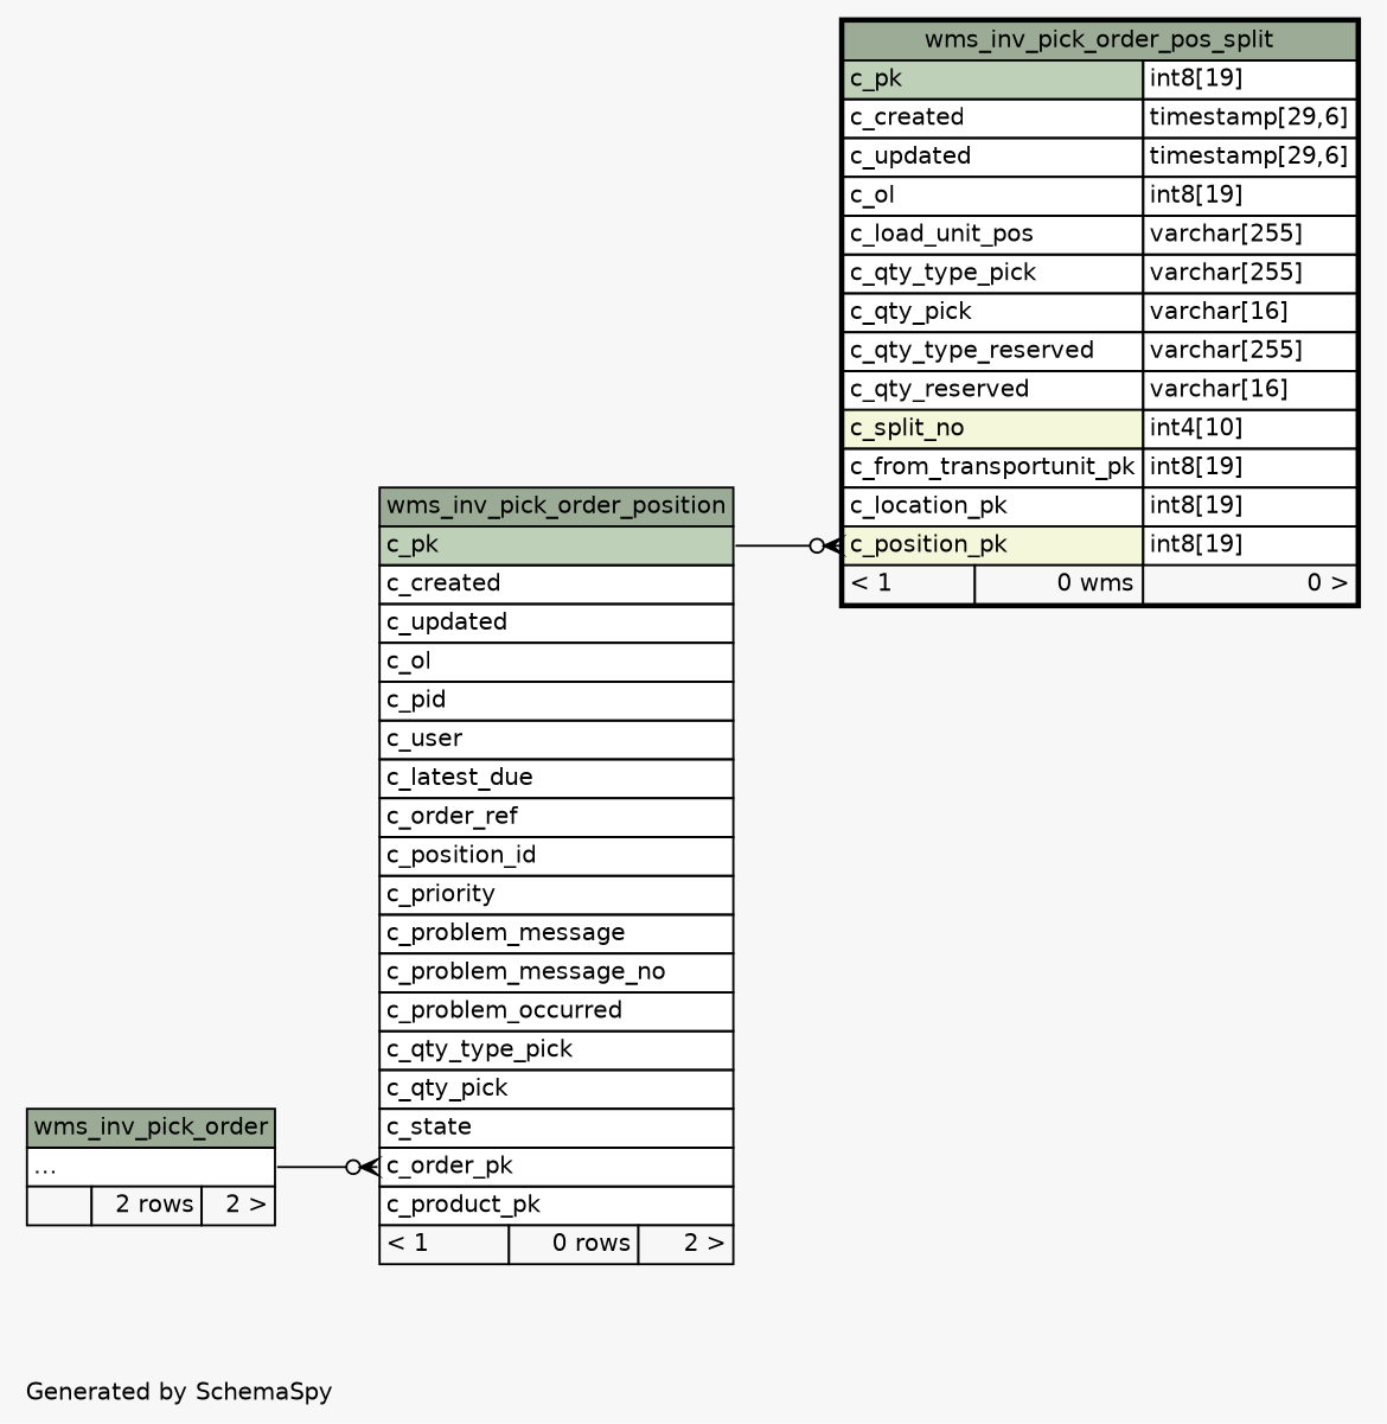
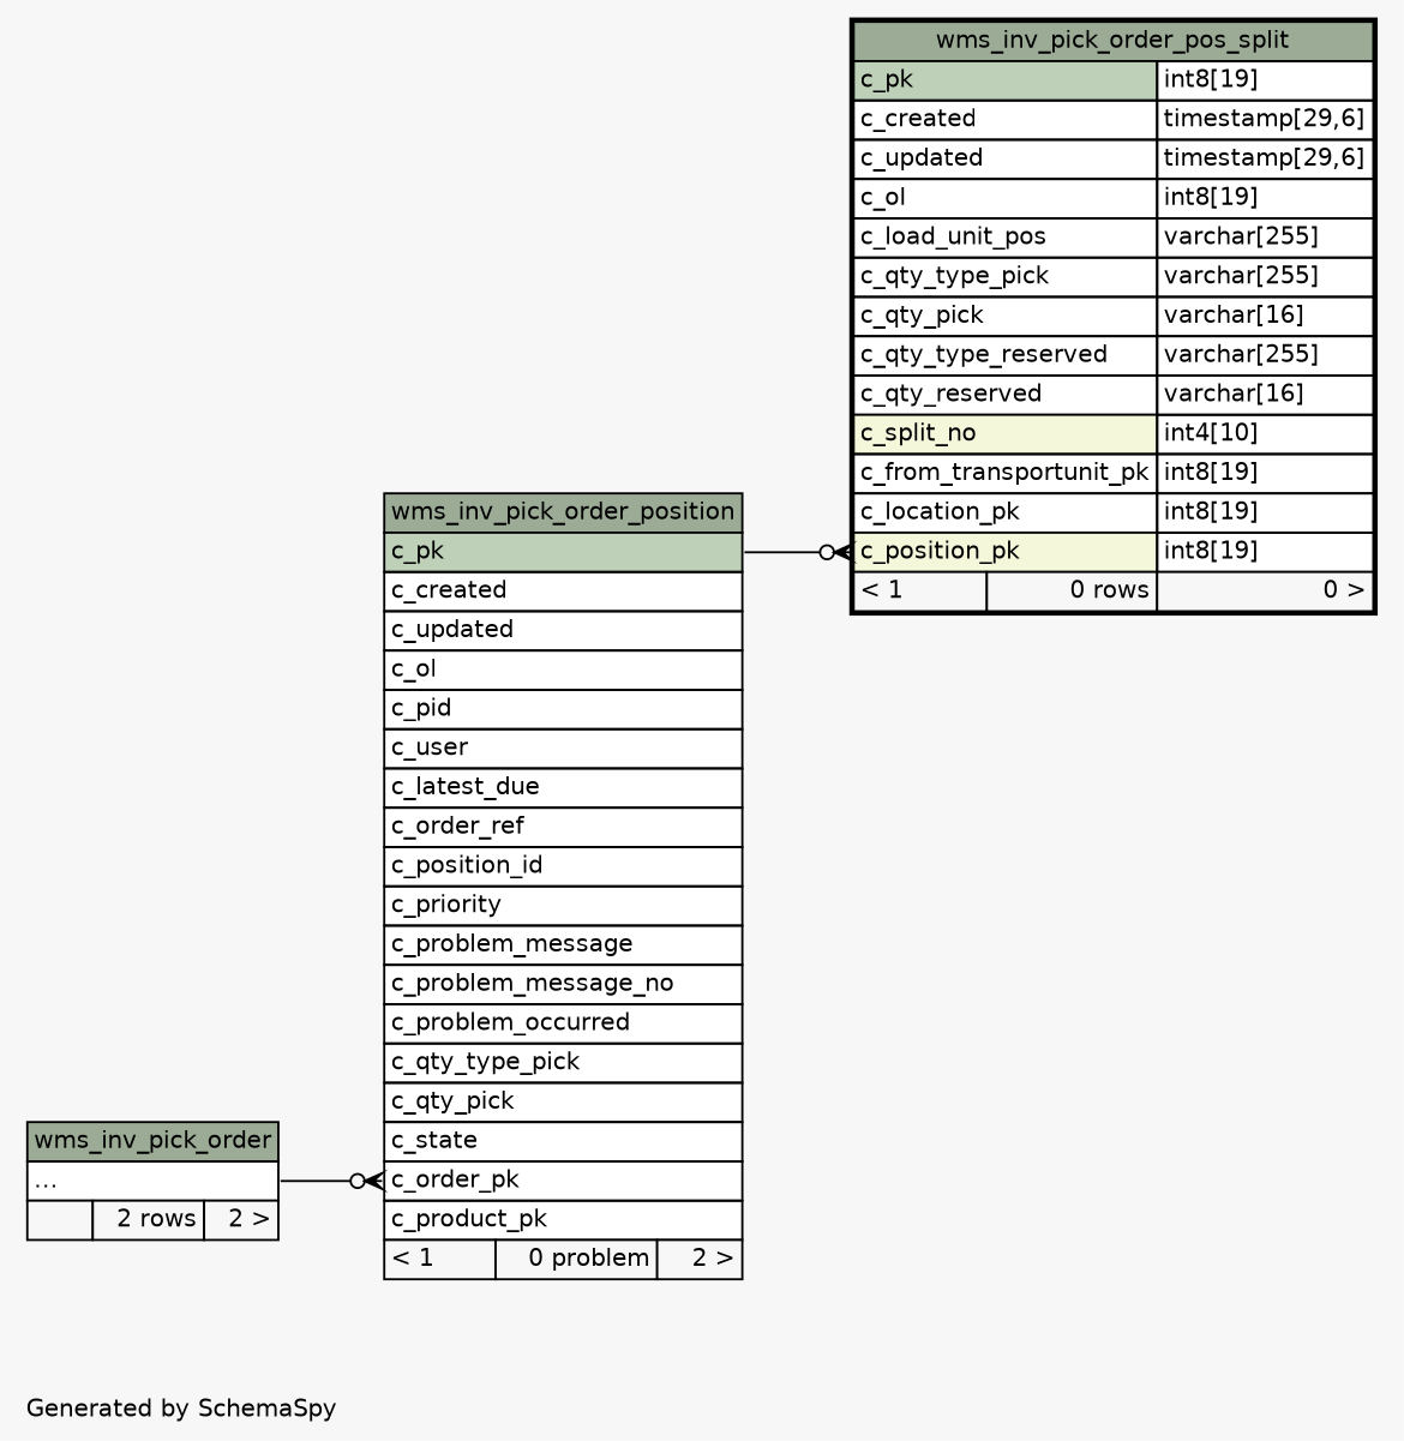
  digraph {
    bgcolor="#f7f7f7"
    fontname=Helvetica
    fontsize=11
    label="\nGenerated by SchemaSpy"
    labeljust=l
    nodesep=0.18
    rankdir=RL
    ranksep=0.46
    node [fontname=Helvetica fontsize=11 shape=plaintext]
    edge [arrowhead=none arrowsize=0.8 arrowtail=crowodot dir=back]
-   n1 [label=<     <TABLE BORDER="2" CELLBORDER="1" CELLSPACING="0" BGCOLOR="#ffffff">       <TR><TD COLSPAN="3" BGCOLOR="#9bab96" ALIGN="CENTER">wms_inv_pick_order_pos_split</TD></TR>       <TR><TD PORT="c_pk" COLSPAN="2" BGCOLOR="#bed1b8" ALIGN="LEFT">c_pk</TD><TD PORT="c_pk.type" ALIGN="LEFT">int8[19]</TD></TR>       <TR><TD PORT="c_created" COLSPAN="2" ALIGN="LEFT">c_created</TD><TD PORT="c_created.type" ALIGN="LEFT">timestamp[29,6]</TD></TR>       <TR><TD PORT="c_updated" COLSPAN="2" ALIGN="LEFT">c_updated</TD><TD PORT="c_updated.type" ALIGN="LEFT">timestamp[29,6]</TD></TR>       <TR><TD PORT="c_ol" COLSPAN="2" ALIGN="LEFT">c_ol</TD><TD PORT="c_ol.type" ALIGN="LEFT">int8[19]</TD></TR>       <TR><TD PORT="c_load_unit_pos" COLSPAN="2" ALIGN="LEFT">c_load_unit_pos</TD><TD PORT="c_load_unit_pos.type" ALIGN="LEFT">varchar[255]</TD></TR>       <TR><TD PORT="c_qty_type_pick" COLSPAN="2" ALIGN="LEFT">c_qty_type_pick</TD><TD PORT="c_qty_type_pick.type" ALIGN="LEFT">varchar[255]</TD></TR>       <TR><TD PORT="c_qty_pick" COLSPAN="2" ALIGN="LEFT">c_qty_pick</TD><TD PORT="c_qty_pick.type" ALIGN="LEFT">varchar[16]</TD></TR>       <TR><TD PORT="c_qty_type_reserved" COLSPAN="2" ALIGN="LEFT">c_qty_type_reserved</TD><TD PORT="c_qty_type_reserved.type" ALIGN="LEFT">varchar[255]</TD></TR>       <TR><TD PORT="c_qty_reserved" COLSPAN="2" ALIGN="LEFT">c_qty_reserved</TD><TD PORT="c_qty_reserved.type" ALIGN="LEFT">varchar[16]</TD></TR>       <TR><TD PORT="c_split_no" COLSPAN="2" BGCOLOR="#f4f7da" ALIGN="LEFT">c_split_no</TD><TD PORT="c_split_no.type" ALIGN="LEFT">int4[10]</TD></TR>       <TR><TD PORT="c_from_transportunit_pk" COLSPAN="2" ALIGN="LEFT">c_from_transportunit_pk</TD><TD PORT="c_from_transportunit_pk.type" ALIGN="LEFT">int8[19]</TD></TR>       <TR><TD PORT="c_location_pk" COLSPAN="2" ALIGN="LEFT">c_location_pk</TD><TD PORT="c_location_pk.type" ALIGN="LEFT">int8[19]</TD></TR>       <TR><TD PORT="c_position_pk" COLSPAN="2" BGCOLOR="#f4f7da" ALIGN="LEFT">c_position_pk</TD><TD PORT="c_position_pk.type" ALIGN="LEFT">int8[19]</TD></TR>       <TR><TD ALIGN="LEFT" BGCOLOR="#f7f7f7">&lt; 1</TD><TD ALIGN="RIGHT" BGCOLOR="#f7f7f7">0 wms</TD><TD ALIGN="RIGHT" BGCOLOR="#f7f7f7">0 &gt;</TD></TR>     </TABLE>>]
-   n2 [label=<     <TABLE BORDER="0" CELLBORDER="1" CELLSPACING="0" BGCOLOR="#ffffff">       <TR><TD COLSPAN="3" BGCOLOR="#9bab96" ALIGN="CENTER">wms_inv_pick_order_position</TD></TR>       <TR><TD PORT="c_pk" COLSPAN="3" BGCOLOR="#bed1b8" ALIGN="LEFT">c_pk</TD></TR>       <TR><TD PORT="c_created" COLSPAN="3" ALIGN="LEFT">c_created</TD></TR>       <TR><TD PORT="c_updated" COLSPAN="3" ALIGN="LEFT">c_updated</TD></TR>       <TR><TD PORT="c_ol" COLSPAN="3" ALIGN="LEFT">c_ol</TD></TR>       <TR><TD PORT="c_pid" COLSPAN="3" ALIGN="LEFT">c_pid</TD></TR>       <TR><TD PORT="c_user" COLSPAN="3" ALIGN="LEFT">c_user</TD></TR>       <TR><TD PORT="c_latest_due" COLSPAN="3" ALIGN="LEFT">c_latest_due</TD></TR>       <TR><TD PORT="c_order_ref" COLSPAN="3" ALIGN="LEFT">c_order_ref</TD></TR>       <TR><TD PORT="c_position_id" COLSPAN="3" ALIGN="LEFT">c_position_id</TD></TR>       <TR><TD PORT="c_priority" COLSPAN="3" ALIGN="LEFT">c_priority</TD></TR>       <TR><TD PORT="c_problem_message" COLSPAN="3" ALIGN="LEFT">c_problem_message</TD></TR>       <TR><TD PORT="c_problem_message_no" COLSPAN="3" ALIGN="LEFT">c_problem_message_no</TD></TR>       <TR><TD PORT="c_problem_occurred" COLSPAN="3" ALIGN="LEFT">c_problem_occurred</TD></TR>       <TR><TD PORT="c_qty_type_pick" COLSPAN="3" ALIGN="LEFT">c_qty_type_pick</TD></TR>       <TR><TD PORT="c_qty_pick" COLSPAN="3" ALIGN="LEFT">c_qty_pick</TD></TR>       <TR><TD PORT="c_state" COLSPAN="3" ALIGN="LEFT">c_state</TD></TR>       <TR><TD PORT="c_order_pk" COLSPAN="3" ALIGN="LEFT">c_order_pk</TD></TR>       <TR><TD PORT="c_product_pk" COLSPAN="3" ALIGN="LEFT">c_product_pk</TD></TR>       <TR><TD ALIGN="LEFT" BGCOLOR="#f7f7f7">&lt; 1</TD><TD ALIGN="RIGHT" BGCOLOR="#f7f7f7">0 rows</TD><TD ALIGN="RIGHT" BGCOLOR="#f7f7f7">2 &gt;</TD></TR>     </TABLE>>]
+   n1 [label=<     <TABLE BORDER="2" CELLBORDER="1" CELLSPACING="0" BGCOLOR="#ffffff">       <TR><TD COLSPAN="3" BGCOLOR="#9bab96" ALIGN="CENTER">wms_inv_pick_order_pos_split</TD></TR>       <TR><TD PORT="c_pk" COLSPAN="2" BGCOLOR="#bed1b8" ALIGN="LEFT">c_pk</TD><TD PORT="c_pk.type" ALIGN="LEFT">int8[19]</TD></TR>       <TR><TD PORT="c_created" COLSPAN="2" ALIGN="LEFT">c_created</TD><TD PORT="c_created.type" ALIGN="LEFT">timestamp[29,6]</TD></TR>       <TR><TD PORT="c_updated" COLSPAN="2" ALIGN="LEFT">c_updated</TD><TD PORT="c_updated.type" ALIGN="LEFT">timestamp[29,6]</TD></TR>       <TR><TD PORT="c_ol" COLSPAN="2" ALIGN="LEFT">c_ol</TD><TD PORT="c_ol.type" ALIGN="LEFT">int8[19]</TD></TR>       <TR><TD PORT="c_load_unit_pos" COLSPAN="2" ALIGN="LEFT">c_load_unit_pos</TD><TD PORT="c_load_unit_pos.type" ALIGN="LEFT">varchar[255]</TD></TR>       <TR><TD PORT="c_qty_type_pick" COLSPAN="2" ALIGN="LEFT">c_qty_type_pick</TD><TD PORT="c_qty_type_pick.type" ALIGN="LEFT">varchar[255]</TD></TR>       <TR><TD PORT="c_qty_pick" COLSPAN="2" ALIGN="LEFT">c_qty_pick</TD><TD PORT="c_qty_pick.type" ALIGN="LEFT">varchar[16]</TD></TR>       <TR><TD PORT="c_qty_type_reserved" COLSPAN="2" ALIGN="LEFT">c_qty_type_reserved</TD><TD PORT="c_qty_type_reserved.type" ALIGN="LEFT">varchar[255]</TD></TR>       <TR><TD PORT="c_qty_reserved" COLSPAN="2" ALIGN="LEFT">c_qty_reserved</TD><TD PORT="c_qty_reserved.type" ALIGN="LEFT">varchar[16]</TD></TR>       <TR><TD PORT="c_split_no" COLSPAN="2" BGCOLOR="#f4f7da" ALIGN="LEFT">c_split_no</TD><TD PORT="c_split_no.type" ALIGN="LEFT">int4[10]</TD></TR>       <TR><TD PORT="c_from_transportunit_pk" COLSPAN="2" ALIGN="LEFT">c_from_transportunit_pk</TD><TD PORT="c_from_transportunit_pk.type" ALIGN="LEFT">int8[19]</TD></TR>       <TR><TD PORT="c_location_pk" COLSPAN="2" ALIGN="LEFT">c_location_pk</TD><TD PORT="c_location_pk.type" ALIGN="LEFT">int8[19]</TD></TR>       <TR><TD PORT="c_position_pk" COLSPAN="2" BGCOLOR="#f4f7da" ALIGN="LEFT">c_position_pk</TD><TD PORT="c_position_pk.type" ALIGN="LEFT">int8[19]</TD></TR>       <TR><TD ALIGN="LEFT" BGCOLOR="#f7f7f7">&lt; 1</TD><TD ALIGN="RIGHT" BGCOLOR="#f7f7f7">0 rows</TD><TD ALIGN="RIGHT" BGCOLOR="#f7f7f7">0 &gt;</TD></TR>     </TABLE>>]
+   n2 [label=<     <TABLE BORDER="0" CELLBORDER="1" CELLSPACING="0" BGCOLOR="#ffffff">       <TR><TD COLSPAN="3" BGCOLOR="#9bab96" ALIGN="CENTER">wms_inv_pick_order_position</TD></TR>       <TR><TD PORT="c_pk" COLSPAN="3" BGCOLOR="#bed1b8" ALIGN="LEFT">c_pk</TD></TR>       <TR><TD PORT="c_created" COLSPAN="3" ALIGN="LEFT">c_created</TD></TR>       <TR><TD PORT="c_updated" COLSPAN="3" ALIGN="LEFT">c_updated</TD></TR>       <TR><TD PORT="c_ol" COLSPAN="3" ALIGN="LEFT">c_ol</TD></TR>       <TR><TD PORT="c_pid" COLSPAN="3" ALIGN="LEFT">c_pid</TD></TR>       <TR><TD PORT="c_user" COLSPAN="3" ALIGN="LEFT">c_user</TD></TR>       <TR><TD PORT="c_latest_due" COLSPAN="3" ALIGN="LEFT">c_latest_due</TD></TR>       <TR><TD PORT="c_order_ref" COLSPAN="3" ALIGN="LEFT">c_order_ref</TD></TR>       <TR><TD PORT="c_position_id" COLSPAN="3" ALIGN="LEFT">c_position_id</TD></TR>       <TR><TD PORT="c_priority" COLSPAN="3" ALIGN="LEFT">c_priority</TD></TR>       <TR><TD PORT="c_problem_message" COLSPAN="3" ALIGN="LEFT">c_problem_message</TD></TR>       <TR><TD PORT="c_problem_message_no" COLSPAN="3" ALIGN="LEFT">c_problem_message_no</TD></TR>       <TR><TD PORT="c_problem_occurred" COLSPAN="3" ALIGN="LEFT">c_problem_occurred</TD></TR>       <TR><TD PORT="c_qty_type_pick" COLSPAN="3" ALIGN="LEFT">c_qty_type_pick</TD></TR>       <TR><TD PORT="c_qty_pick" COLSPAN="3" ALIGN="LEFT">c_qty_pick</TD></TR>       <TR><TD PORT="c_state" COLSPAN="3" ALIGN="LEFT">c_state</TD></TR>       <TR><TD PORT="c_order_pk" COLSPAN="3" ALIGN="LEFT">c_order_pk</TD></TR>       <TR><TD PORT="c_product_pk" COLSPAN="3" ALIGN="LEFT">c_product_pk</TD></TR>       <TR><TD ALIGN="LEFT" BGCOLOR="#f7f7f7">&lt; 1</TD><TD ALIGN="RIGHT" BGCOLOR="#f7f7f7">0 problem</TD><TD ALIGN="RIGHT" BGCOLOR="#f7f7f7">2 &gt;</TD></TR>     </TABLE>>]
    n3 [label=<     <TABLE BORDER="0" CELLBORDER="1" CELLSPACING="0" BGCOLOR="#ffffff">       <TR><TD COLSPAN="3" BGCOLOR="#9bab96" ALIGN="CENTER">wms_inv_pick_order</TD></TR>       <TR><TD PORT="elipses" COLSPAN="3" ALIGN="LEFT">...</TD></TR>       <TR><TD ALIGN="LEFT" BGCOLOR="#f7f7f7">  </TD><TD ALIGN="RIGHT" BGCOLOR="#f7f7f7">2 rows</TD><TD ALIGN="RIGHT" BGCOLOR="#f7f7f7">2 &gt;</TD></TR>     </TABLE>>]
    n1 -> n2 [headport="c_pk:e" tailport="c_position_pk:w"]
    n2 -> n3 [headport="elipses:e" tailport="c_order_pk:w"]
  }
